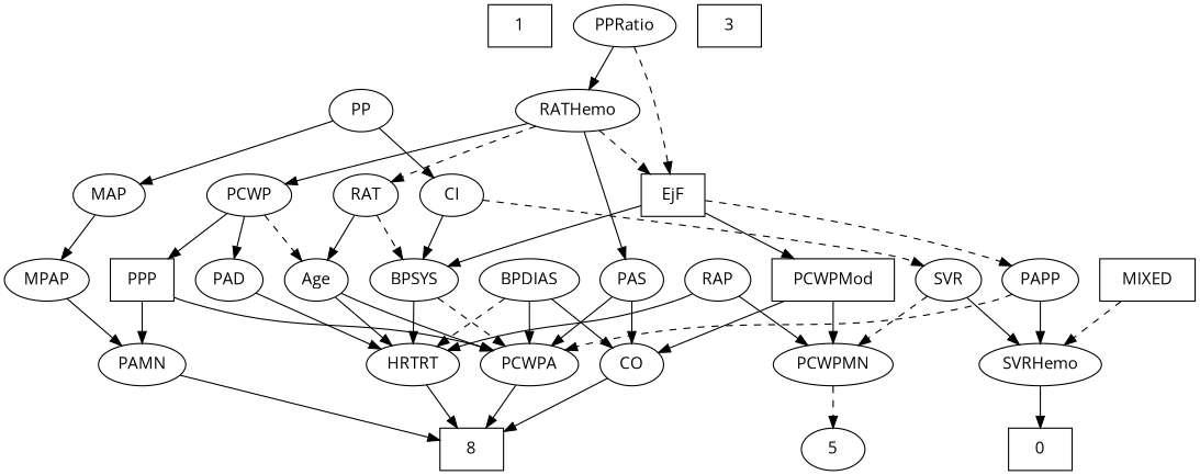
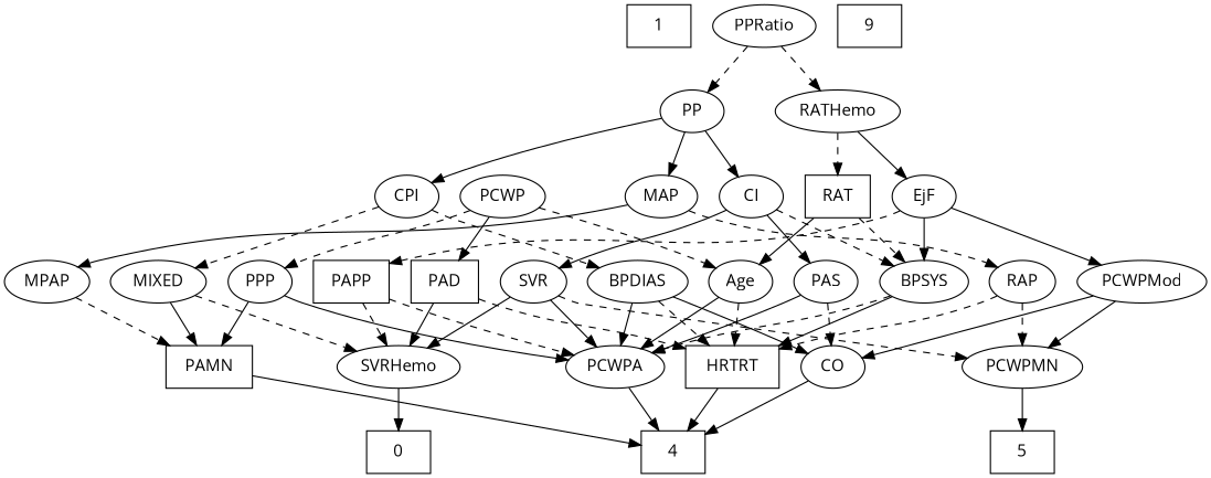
  strict digraph {
    fontname="Open Sans"
    node [fontname="Open Sans"]
    edge [fontname="Open Sans" style=solid]
    1 [height=0.5 shape=box width=0.75]
    n2 [height=0.5 label=0 shape=box width=0.75]
-   3 [height=0.5 shape=box width=0.75]
-   4 [height=0.5 shape=box width=0.75 label=8]
-   5 [height=0.5 shape=ellipse width=0.75]
+   3 [height=0.5 shape=box width=0.75 label=9]
+   4 [height=0.5 shape=box width=0.75]
+   5 [height=0.5 shape=box width=0.75]
    RAP [height=0.5 width=0.77632]
    PCWPMN [height=0.5 width=1.3902]
-   HRTRT [height=0.5 width=1.1013]
+   HRTRT [height=0.5 width=1.1013 shape=box]
    PAS [height=0.5 width=0.75]
    PCWPA [height=0.5 width=1.1555]
    CO [height=0.5 width=0.75]
-   PAD [height=0.5 width=0.79437]
+   PAD [height=0.5 width=0.79437 shape=box]
    SVRHemo [height=0.5 width=1.3902]
-   PAMN [height=0.5 width=1.011]
+   PAMN [height=0.5 width=1.011 shape=box]
    PCWP [height=0.5 width=0.97491]
-   PPP [height=0.5 width=0.75 shape=box]
+   PPP [height=0.5 width=0.75]
    Age [height=0.5 width=0.75]
-   PCWPMod [height=0.5 width=1.4443 shape=box]
+   PCWPMod [height=0.5 width=1.4443]
    CI [height=0.5 width=0.75]
    BPSYS [height=0.5 width=1.0471]
    SVR [height=0.5 width=0.77632]
-   MIXED [height=0.5 width=1.1193 shape=box]
+   MIXED [height=0.5 width=1.1193]
    BPDIAS [height=0.5 width=1.1735]
    RATHemo [height=0.5 width=1.3721]
-   RAT [height=0.5 width=0.75827]
-   EjF [height=0.5 width=0.75 shape=box]
-   PAPP [height=0.5 width=0.88464]
+   RAT [height=0.5 width=0.75827 shape=box]
+   EjF [height=0.5 width=0.75]
+   PAPP [height=0.5 width=0.88464 shape=box]
    MAP [height=0.5 width=0.84854]
    MPAP [height=0.5 width=0.97491]
+   CPI [height=0.5 width=0.75]
    PP [height=0.5 width=0.75]
    PPRatio [height=0.5 width=1.1013]
-   RAP -> PCWPMN
-   RAP -> HRTRT
-   PCWPMN -> 5 [style=dashed]
+   RAP -> PCWPMN [style=dashed]
+   RAP -> HRTRT [style=dashed]
+   PCWPMN -> 5
    HRTRT -> 4
    PAS -> PCWPA
-   PAS -> CO
+   PAS -> CO [style=dashed]
    PCWPA -> 4
    CO -> 4
-   PAD -> HRTRT
+   PAD -> HRTRT [style=dashed]
+   PAD -> SVRHemo
    SVRHemo -> n2
    PAMN -> 4
    PCWP -> PAD
-   PCWP -> PPP
+   PCWP -> PPP [style=dashed]
    PCWP -> Age [style=dashed]
    PPP -> PCWPA
    PPP -> PAMN
-   Age -> HRTRT
+   Age -> HRTRT [style=dashed]
    Age -> PCWPA
    PCWPMod -> PCWPMN
    PCWPMod -> CO
-   RATHemo -> PAS
-   CI -> BPSYS
-   CI -> SVR [style=dashed]
+   CI -> PAS
+   CI -> BPSYS [style=dashed]
+   CI -> SVR
    BPSYS -> HRTRT
    BPSYS -> PCWPA [style=dashed]
    SVR -> PCWPMN [style=dashed]
+   SVR -> PCWPA
    SVR -> SVRHemo
    MIXED -> SVRHemo [style=dashed]
+   MIXED -> PAMN
    BPDIAS -> HRTRT [style=dashed]
    BPDIAS -> PCWPA
    BPDIAS -> CO
-   RATHemo -> PCWP
    RATHemo -> RAT [style=dashed]
-   RATHemo -> EjF [style=dashed]
+   RATHemo -> EjF
    RAT -> Age
    RAT -> BPSYS [style=dashed]
    EjF -> PCWPMod
    EjF -> BPSYS
    EjF -> PAPP [style=dashed]
    PAPP -> PCWPA [style=dashed]
-   PAPP -> SVRHemo
+   PAPP -> SVRHemo [style=dashed]
+   MAP -> RAP [style=dashed]
    MAP -> MPAP
-   MPAP -> PAMN
+   MPAP -> PAMN [style=dashed]
+   CPI -> MIXED [style=dashed]
+   CPI -> BPDIAS [style=dashed]
    PP -> CI
    PP -> MAP
-   PPRatio -> RATHemo
-   PPRatio -> EjF [style=dashed]
+   PP -> CPI
+   PPRatio -> RATHemo [style=dashed]
+   PPRatio -> PP [style=dashed]
  }
